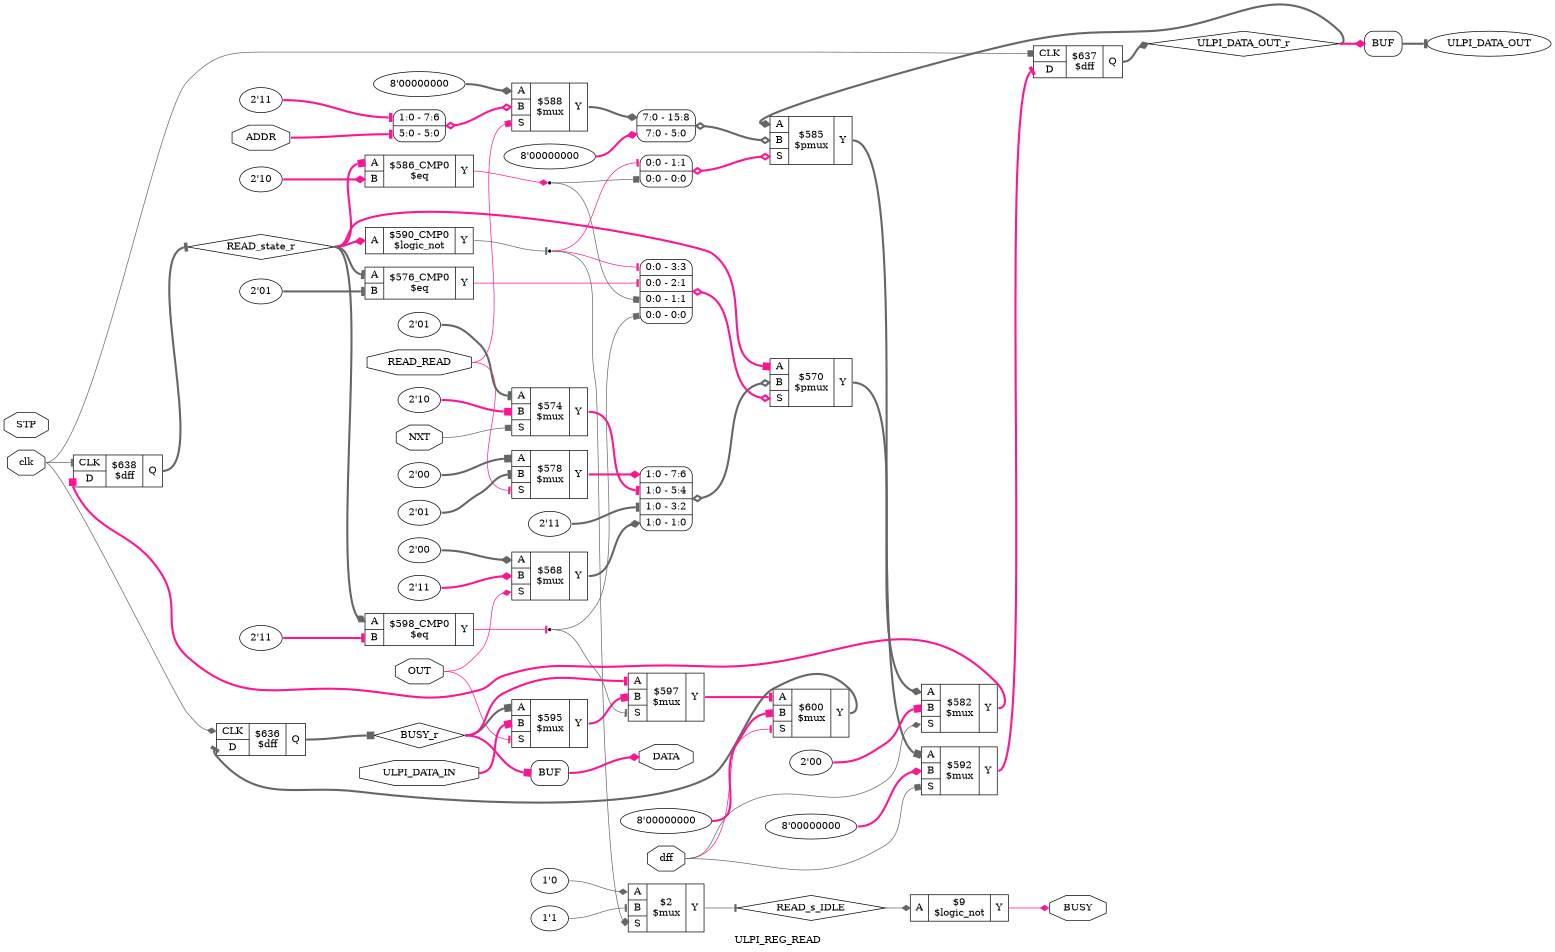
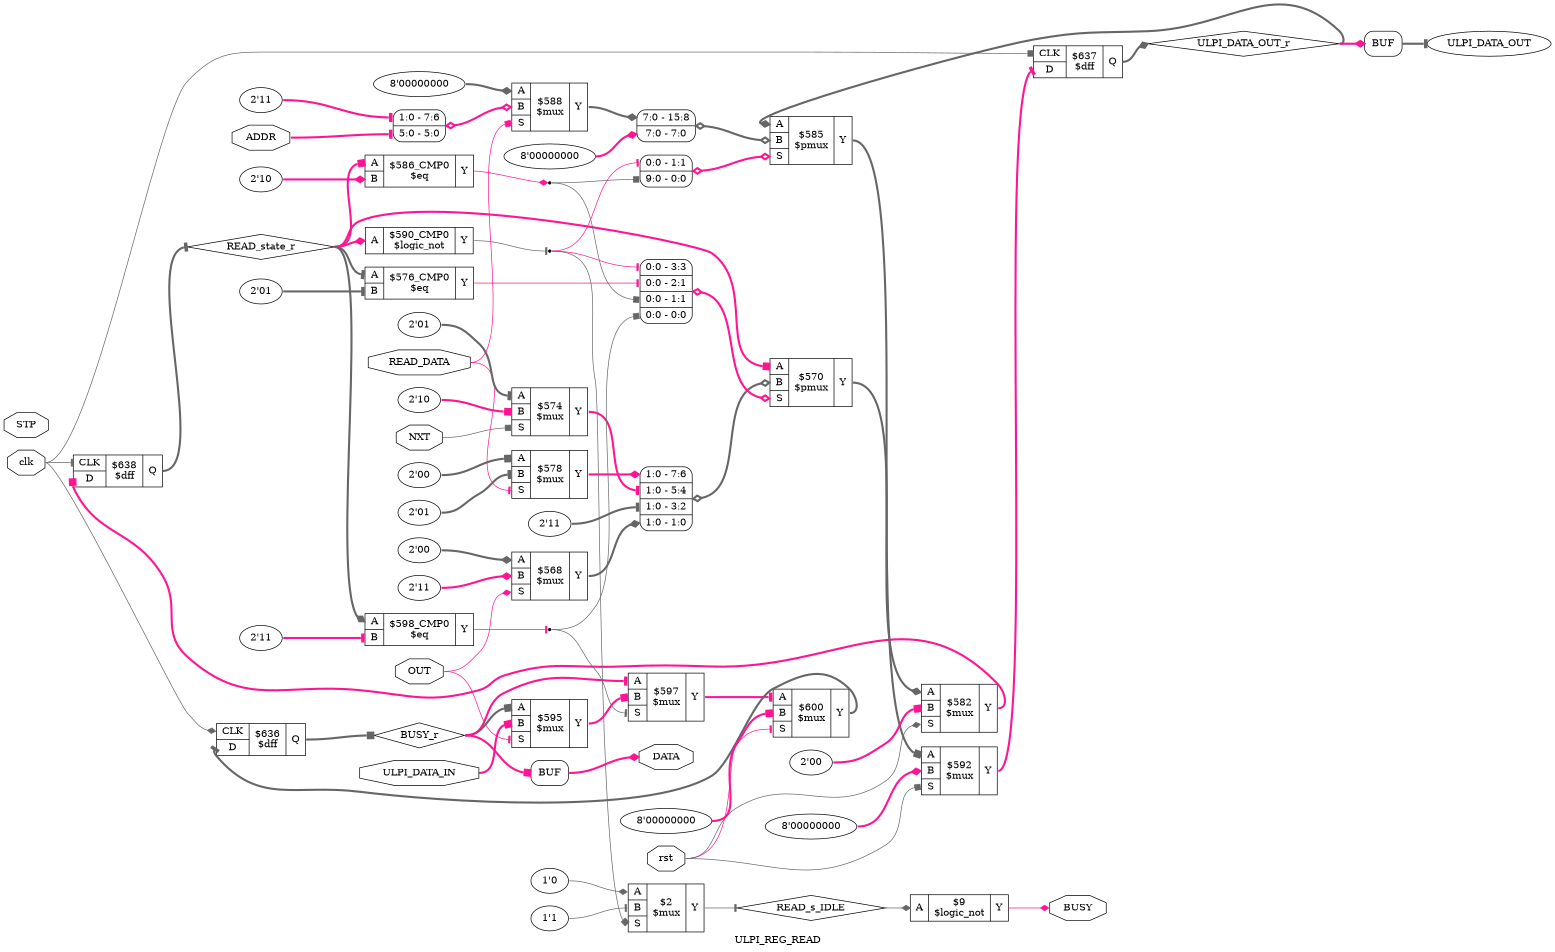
  digraph {
    label=ULPI_REG_READ
    rankdir=LR
    remincross=true
    node [shape=record]
    edge [arrowhead=tee color=deeppink headport="p31:w" style="setlinewidth(3)" tailport=e]
    n16 [color=black fontcolor=black label=ADDR shape=octagon]
    x16 [label="<s1> 1:0 - 7:6 |<s0> 5:0 - 5:0 " style=rounded]
    c50 [label="{{<p31> A|<p40> B|<p41> S}|$588\n$mux|{<p32> Y}}"]
    n17 [color=black fontcolor=black label=BUSY shape=octagon]
    n18 [color=black fontcolor=black label=DATA shape=octagon]
    n19 [color=black fontcolor=black label=BUSY_r shape=diamond]
    c53 [label="{{<p31> A|<p40> B|<p41> S}|$595\n$mux|{<p32> Y}}"]
    c54 [label="{{<p31> A|<p40> B|<p41> S}|$597\n$mux|{<p32> Y}}"]
    x23 [label=BUF shape=box style=rounded]
    c56 [label="{{<p31> A|<p40> B|<p41> S}|$600\n$mux|{<p32> Y}}"]
    n20 [color=black fontcolor=black label=OUT shape=octagon]
    c42 [label="{{<p31> A|<p40> B|<p41> S}|$568\n$mux|{<p32> Y}}"]
    x2 [label="<s3> 1:0 - 7:6 |<s2> 1:0 - 5:4 |<s1> 1:0 - 3:2 |<s0> 1:0 - 1:0 " style=rounded]
    n21 [color=black fontcolor=black label=NXT shape=octagon]
    c44 [label="{{<p31> A|<p40> B|<p41> S}|$574\n$mux|{<p32> Y}}"]
-   n22 [color=black fontcolor=black label=READ_READ shape=octagon]
+   n22 [color=black fontcolor=black label=READ_DATA shape=octagon]
    c46 [label="{{<p31> A|<p40> B|<p41> S}|$578\n$mux|{<p32> Y}}"]
-   x11 [label="<s1> 7:0 - 15:8 |<s0> 7:0 - 5:0 " style=rounded]
+   x11 [label="<s1> 7:0 - 15:8 |<s0> 7:0 - 7:0 " style=rounded]
    n23 [color=black fontcolor=black label=READ_s_IDLE shape=diamond]
    c33 [label="{{<p31> A}|$9\n$logic_not|{<p32> Y}}"]
    n24 [color=black fontcolor=black label=READ_state_r shape=diamond]
    c43 [label="{{<p31> A|<p40> B|<p41> S}|$570\n$pmux|{<p32> Y}}"]
    c45 [label="{{<p31> A|<p40> B}|$576_CMP0\n$eq|{<p32> Y}}"]
    c49 [label="{{<p31> A|<p40> B}|$586_CMP0\n$eq|{<p32> Y}}"]
    c51 [label="{{<p31> A}|$590_CMP0\n$logic_not|{<p32> Y}}"]
    c55 [label="{{<p31> A|<p40> B}|$598_CMP0\n$eq|{<p32> Y}}"]
    c47 [label="{{<p31> A|<p40> B|<p41> S}|$582\n$mux|{<p32> Y}}"]
    x4 [label="<s3> 0:0 - 3:3 |<s2> 0:0 - 2:1 |<s1> 0:0 - 1:1 |<s0> 0:0 - 0:0 " style=rounded]
    n6 [shape=point]
    n4 [shape=point]
    n7 [shape=point]
    n25 [color=black fontcolor=black label=STP shape=octagon]
    n26 [color=black fontcolor=black label=ULPI_DATA_IN shape=octagon]
    n27 [color=black fontcolor=black label=ULPI_DATA_OUT shape=ellipse]
    n28 [color=black fontcolor=black label=ULPI_DATA_OUT_r shape=diamond]
    c48 [label="{{<p31> A|<p40> B|<p41> S}|$585\n$pmux|{<p32> Y}}"]
    x24 [label=BUF shape=box style=rounded]
    c52 [label="{{<p31> A|<p40> B|<p41> S}|$592\n$mux|{<p32> Y}}"]
    n29 [color=black fontcolor=black label=clk shape=octagon]
    c37 [label="{{<p34> CLK|<p35> D}|$636\n$dff|{<p36> Q}}"]
    c38 [label="{{<p34> CLK|<p35> D}|$637\n$dff|{<p36> Q}}"]
    c39 [label="{{<p34> CLK|<p35> D}|$638\n$dff|{<p36> Q}}"]
-   n30 [color=black fontcolor=black label=dff shape=octagon]
+   n30 [color=black fontcolor=black label=rst shape=octagon]
    v0 [label="2'00" shape=""]
    v1 [label="2'11" shape=""]
    v3 [label="2'11" shape=""]
    v5 [label="2'01" shape=""]
    v6 [label="2'10" shape=""]
    v7 [label="2'01" shape=""]
    v8 [label="2'00" shape=""]
    v9 [label="2'01" shape=""]
    v10 [label="2'00" shape=""]
    v12 [label="8'00000000" shape=""]
-   x13 [label="<s1> 0:0 - 1:1 |<s0> 0:0 - 0:0 " style=rounded]
+   x13 [label="<s1> 0:0 - 1:1 |<s0> 9:0 - 0:0 " style=rounded]
    v14 [label="2'10" shape=""]
    v15 [label="8'00000000" shape=""]
    v17 [label="2'11" shape=""]
    c57 [label="{{<p31> A|<p40> B|<p41> S}|$2\n$mux|{<p32> Y}}"]
    v18 [label="8'00000000" shape=""]
    v19 [label="2'11" shape=""]
    v20 [label="8'00000000" shape=""]
    v21 [label="1'0" shape=""]
    v22 [label="1'1" shape=""]
    n16 -> x16 [headport="s0:w"]
    x16 -> c50 [arrowhead=odiamond arrowtail=odiamond dir=both headport="p40:w"]
    c50 -> x11 [arrowhead=diamond color=gray40 headport="s1:w" tailport="p32:e"]
    n19 -> c53 [arrowhead=box color=gray40]
    n19 -> c54
    n19 -> x23 [arrowhead=box headport="w:w"]
    c53 -> c54 [arrowhead=box headport="p40:w" tailport="p32:e"]
    c54 -> c56 [tailport="p32:e"]
    x23 -> n18 [arrowhead=diamond headport=w tailport="e:e"]
    c56 -> c37 [color=gray40 headport="p35:w" tailport="p32:e"]
    n20 -> c53 [headport="p41:w" style=""]
    n20 -> c42 [arrowhead=diamond headport="p41:w" style=""]
    c42 -> x2 [arrowhead=diamond color=gray40 headport="s0:w" tailport="p32:e"]
    x2 -> c43 [arrowhead=odiamond arrowtail=odiamond color=gray40 dir=both headport="p40:w"]
    n21 -> c44 [arrowhead=box color=gray40 headport="p41:w" style=""]
    c44 -> x2 [headport="s2:w" tailport="p32:e"]
    n22 -> c50 [arrowhead=box headport="p41:w" style=""]
    n22 -> c46 [headport="p41:w" style=""]
    c46 -> x2 [arrowhead=diamond headport="s3:w" tailport="p32:e"]
    x11 -> c48 [arrowhead=odiamond arrowtail=odiamond color=gray40 dir=both headport="p40:w"]
    n23 -> c33 [arrowhead=diamond color=gray40 style=""]
    c33 -> n17 [arrowhead=diamond headport=w tailport="p32:e" style=""]
    n24 -> c43 [arrowhead=box]
    n24 -> c45 [color=gray40]
    n24 -> c49 [arrowhead=box]
    n24 -> c51 [arrowhead=diamond]
    n24 -> c55 [arrowhead=diamond color=gray40]
    c43 -> c47 [arrowhead=diamond color=gray40 tailport="p32:e"]
    c45 -> x4 [headport="s2:w" tailport="p32:e" style=""]
    c49 -> n6 [arrowhead=diamond headport=w tailport="p32:e" style=""]
    c51 -> n4 [color=gray40 headport=w tailport="p32:e" style=""]
    c55 -> n7 [headport=w tailport="p32:e" style=""]
    c47 -> c39 [arrowhead=box headport="p35:w" tailport="p32:e"]
    x4 -> c43 [arrowhead=odiamond arrowtail=odiamond dir=both headport="p41:w"]
    n6 -> x4 [arrowhead=box color=gray40 headport="s1:w" style=""]
    n6 -> x13 [arrowhead=box color=gray40 headport="s0:w" style=""]
    n4 -> x4 [headport="s3:w" style=""]
    n4 -> x13 [headport="s1:w" style=""]
    n4 -> c57 [arrowhead=box color=gray40 headport="p41:w" style=""]
    n7 -> c54 [color=gray40 headport="p41:w" style=""]
    n7 -> x4 [arrowhead=box color=gray40 headport="s0:w" style=""]
    n26 -> c53 [arrowhead=box headport="p40:w"]
    n28 -> c48 [arrowhead=diamond color=gray40]
    n28 -> x24 [arrowhead=diamond headport="w:w"]
    c48 -> c52 [arrowhead=box color=gray40 tailport="p32:e"]
    x24 -> n27 [color=gray40 headport=w tailport="e:e"]
    c52 -> c38 [headport="p35:w" tailport="p32:e"]
    n29 -> c37 [arrowhead=diamond color=gray40 headport="p34:w" style=""]
    n29 -> c38 [arrowhead=box color=gray40 headport="p34:w" style=""]
    n29 -> c39 [color=gray40 headport="p34:w" style=""]
    c37 -> n19 [arrowhead=box color=gray40 headport=w tailport="p36:e"]
    c38 -> n28 [arrowhead=diamond color=gray40 headport=w tailport="p36:e"]
    c39 -> n24 [color=gray40 headport=w tailport="p36:e"]
    n30 -> c56 [headport="p41:w" style=""]
    n30 -> c47 [arrowhead=diamond color=gray40 headport="p41:w" style=""]
    n30 -> c52 [arrowhead=box color=gray40 headport="p41:w" style=""]
    v0 -> c42 [arrowhead=diamond color=gray40]
    v1 -> c42 [arrowhead=diamond headport="p40:w"]
    v3 -> x2 [color=gray40 headport="s1:w"]
    v5 -> c44 [color=gray40]
    v6 -> c44 [arrowhead=box headport="p40:w"]
    v7 -> c45 [color=gray40 headport="p40:w"]
    v8 -> c46 [arrowhead=box color=gray40]
    v9 -> c46 [color=gray40 headport="p40:w"]
    v10 -> c47 [arrowhead=box headport="p40:w"]
    v12 -> x11 [arrowhead=diamond headport="s0:w"]
    x13 -> c48 [arrowhead=odiamond arrowtail=odiamond dir=both headport="p41:w"]
    v14 -> c49 [arrowhead=diamond headport="p40:w"]
    v15 -> c50 [arrowhead=diamond color=gray40]
    v17 -> x16 [headport="s1:w"]
    c57 -> n23 [color=gray40 headport=w tailport="p32:e" style=""]
    v18 -> c52 [arrowhead=diamond headport="p40:w"]
    v19 -> c55 [headport="p40:w"]
    v20 -> c56 [arrowhead=box headport="p40:w"]
    v21 -> c57 [arrowhead=diamond color=gray40 style=""]
    v22 -> c57 [color=gray40 headport="p40:w" style=""]
  }
